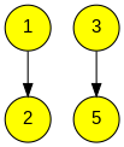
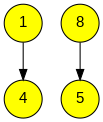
  digraph {
    node [fillcolor=yellow fontname=Arial shape=circle style=filled]
    1
-   2
-   3
+   2 [label=4]
+   3 [label=8]
    5
    1 -> 2
    3 -> 5
  }
